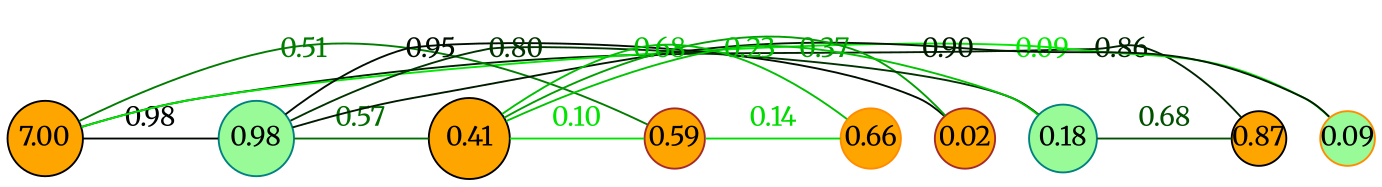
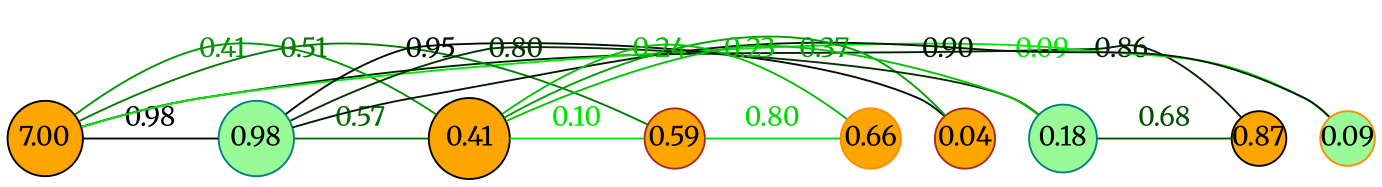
  graph {
    fontname=Merriweather
    splines=true
    node [color=black fillcolor=orange fixedsize=true fontname=Merriweather shape=circle style=filled]
    edge [constraint=false fontname=Merriweather minlen=2]
    n1 [height=0.55 label=7.00 width=0.55]
    n2 [color=teal fillcolor=palegreen height=0.55 label=0.98 width=0.55]
    n3 [height=0.40 label=0.87 width=0.40]
    n4 [height=0.60 label=0.41 width=0.60]
    n5 [color=darkorange fillcolor=palegreen height=0.40 label=0.09 width=0.40]
    n6 [color=brown height=0.45 label=0.59 width=0.45]
-   n7 [color=brown height=0.45 label=0.02 width=0.45]
+   n7 [color=brown height=0.45 label=0.04 width=0.45]
    n8 [color=teal fillcolor=palegreen height=0.50 label=0.18 width=0.50]
    n9 [color=darkorange height=0.45 label=0.66 width=0.45]
    n1 -- n2 [color="#000400" fontcolor="#000400" label=0.98 weight=0.98]
    n1 -- n3 [color="#002200" fontcolor="#002200" label=0.86 weight=0.86]
+   n1 -- n4 [color="#009600" fontcolor="#009600" label=0.41 weight=0.41]
    n1 -- n5 [color="#00e900" fontcolor="#00e900" label=0.09 weight=0.09]
    n1 -- n6 [color="#007c00" fontcolor="#007c00" label=0.51 weight=0.51]
    n2 -- n4 [color="#006d00" fontcolor="#006d00" label=0.57 weight=0.57]
    n2 -- n5 [color="#001a00" fontcolor="#001a00" label=0.90 weight=0.90]
    n2 -- n7 [color="#000d00" fontcolor="#000d00" label=0.95 weight=0.95]
    n4 -- n6 [color="#00e400" fontcolor="#00e400" label=0.10 weight=0.10]
    n4 -- n7 [color="#009f00" fontcolor="#009f00" label=0.37 weight=0.37]
    n8 -- n2 [color="#003300" fontcolor="#003300" label=0.80 weight=0.80]
    n8 -- n3 [color="#005000" fontcolor="#005000" label=0.68 weight=0.68]
    n8 -- n4 [color="#00c400" fontcolor="#00c400" label=0.23 weight=0.23]
-   n9 -- n4 [color="#00c100" fontcolor="#00c100" label=0.68 weight=0.24]
-   n9 -- n6 [color="#00db00" fontcolor="#00db00" label=0.14 weight=0.14]
+   n9 -- n4 [color="#00c100" fontcolor="#00c100" label=0.24 weight=0.24]
+   n9 -- n6 [color="#00db00" fontcolor="#00db00" label=0.80 weight=0.14]
  }
